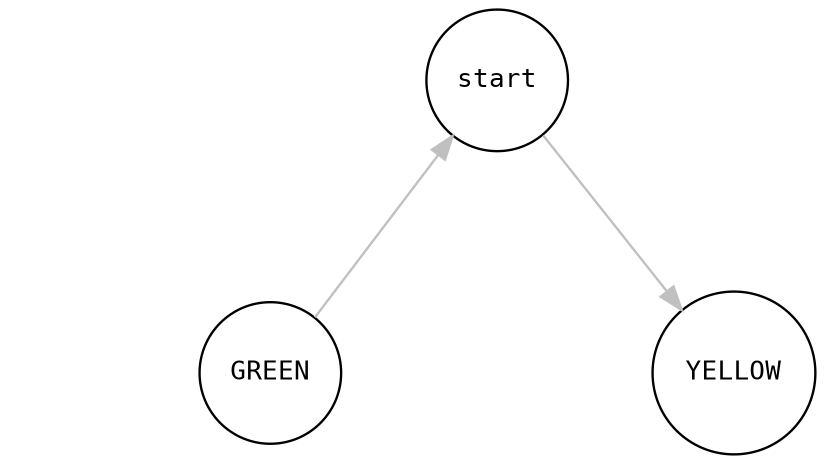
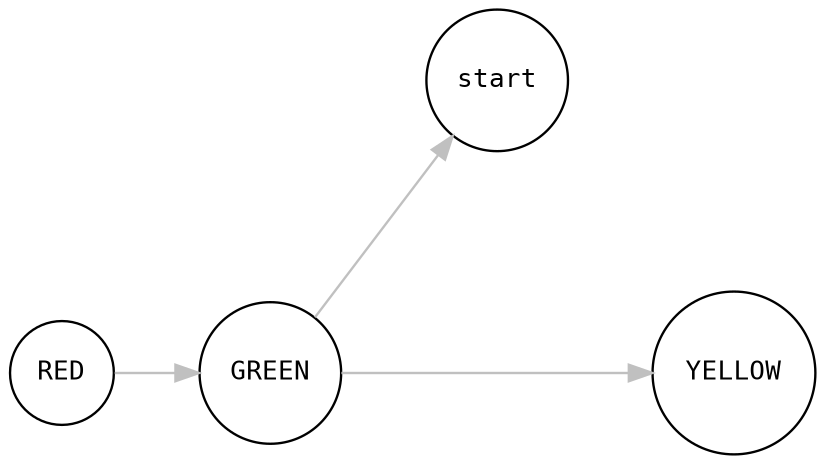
  digraph {
    fontname=monospace
    labelfontcolor=red
    nodesep=2.0
    rankdir=LR
    node [fontname=monospace fontsize=11 shape=circle]
    edge [color=grey fontname=monospace fontsize=11]
    n1 [label=start]
    n2 [label=GREEN]
    n3 [label=YELLOW]
+   n4 [label=RED]
    n2 -> n1
-   n1 -> n3
+   n2 -> n3
+   n4 -> n2
  }
